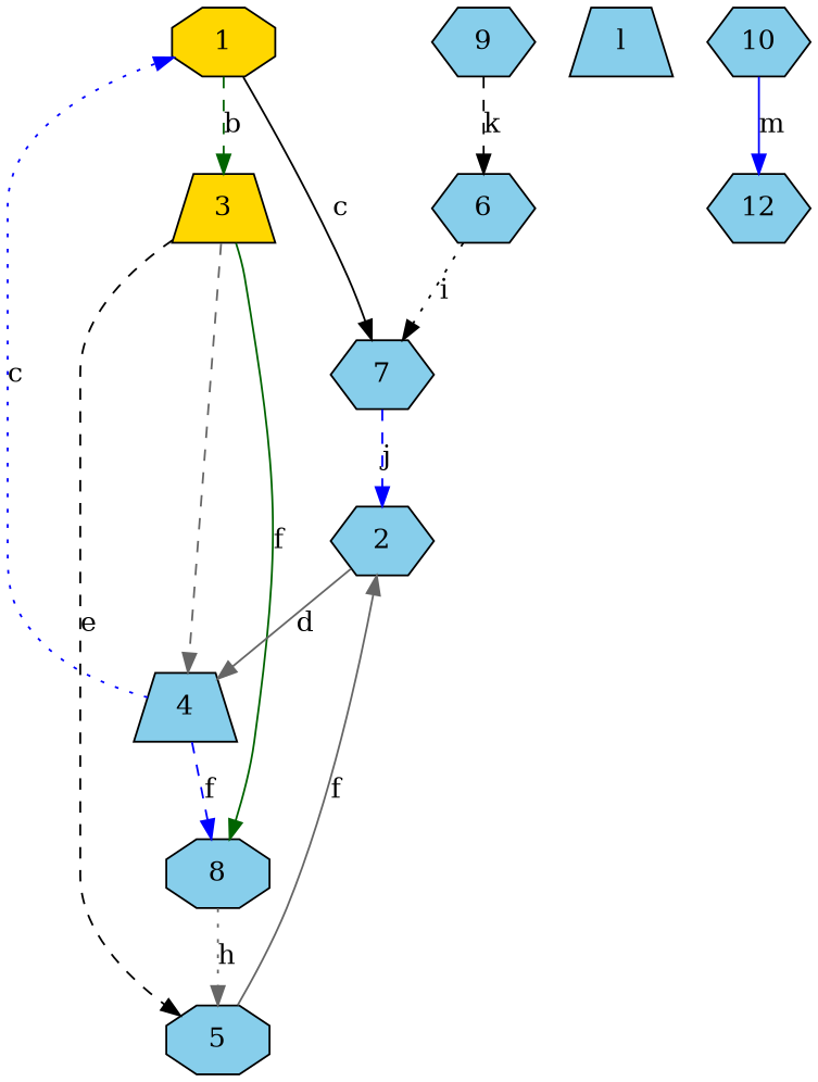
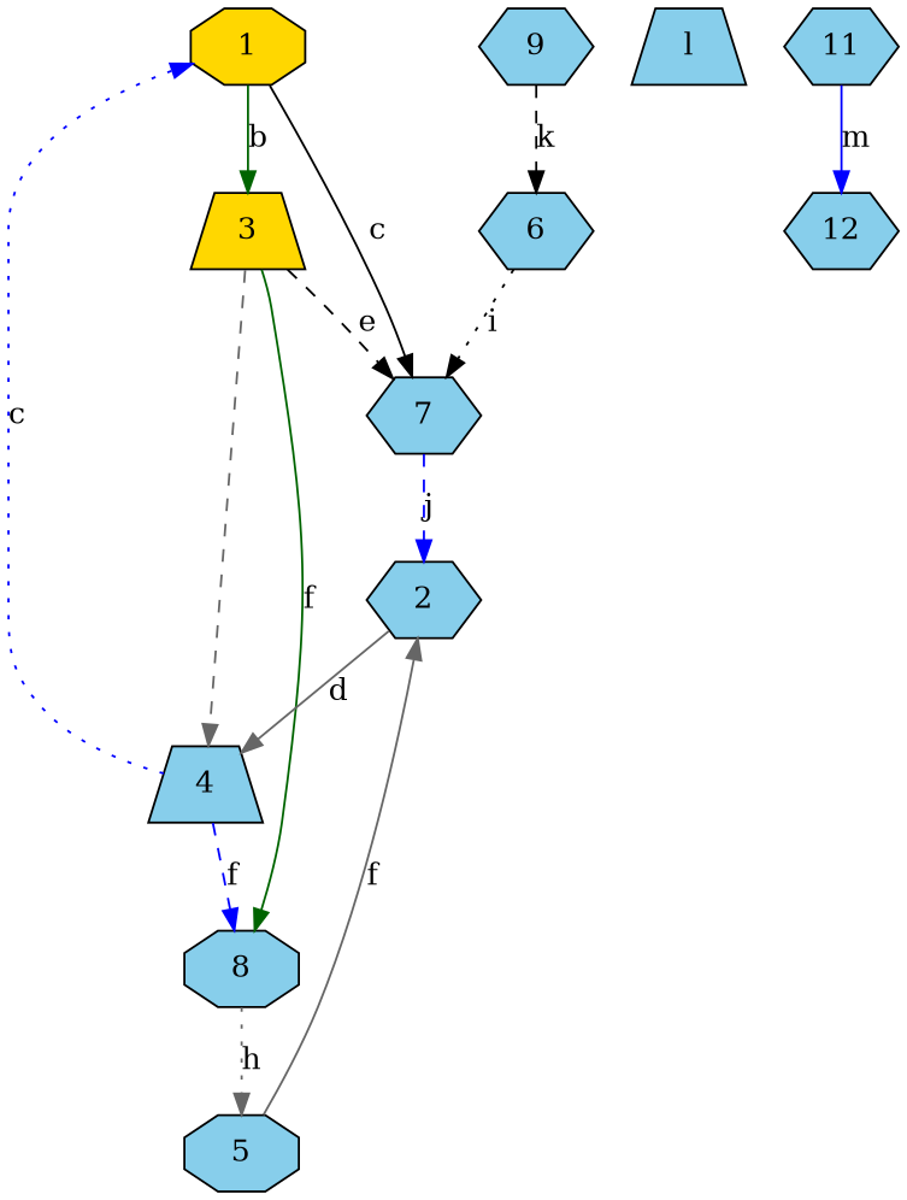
  digraph {
    node [fillcolor=skyblue shape=hexagon style=filled]
    edge [color=black style=solid]
    1 [fillcolor=gold shape=octagon]
    3 [fillcolor=gold shape=trapezium]
    7
    5 [shape=octagon]
    2
    4 [shape=trapezium]
    8 [shape=octagon]
    9
    6
    n10 [label=l shape=trapezium]
-   11 [label=10]
+   11
    12
-   1 -> 3 [color=darkgreen label=b style=dashed]
+   1 -> 3 [color=darkgreen label=b]
    1 -> 7 [label=c]
-   3 -> 5 [label=e style=dashed]
+   3 -> 7 [label=e style=dashed]
    3 -> 4 [color=gray40 style=dashed]
    3 -> 8 [color=darkgreen label=f]
    7 -> 2 [color=blue label=j style=dashed]
    5 -> 2 [color=gray40 label=f]
    2 -> 4 [color=gray40 label=d]
    4 -> 1 [color=blue label=c style=dotted]
    4 -> 8 [color=blue label=f style=dashed]
    8 -> 5 [color=gray40 label=h style=dotted]
    9 -> 6 [label=k style=dashed]
    6 -> 7 [label=i style=dotted]
    11 -> 12 [color=blue label=m]
  }
